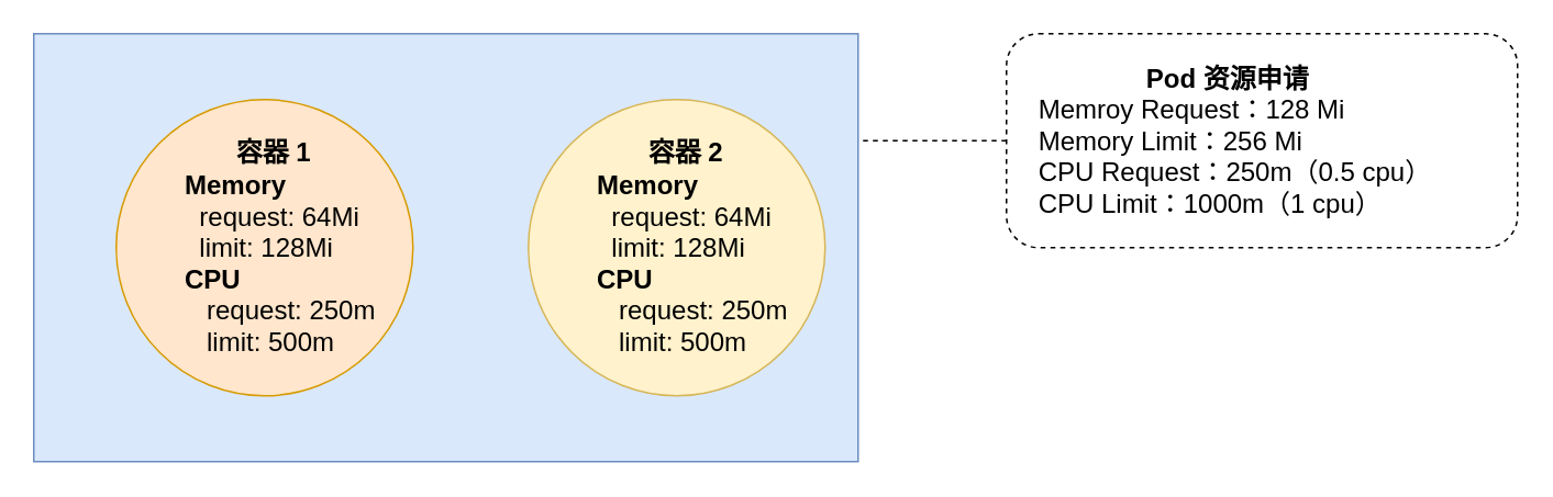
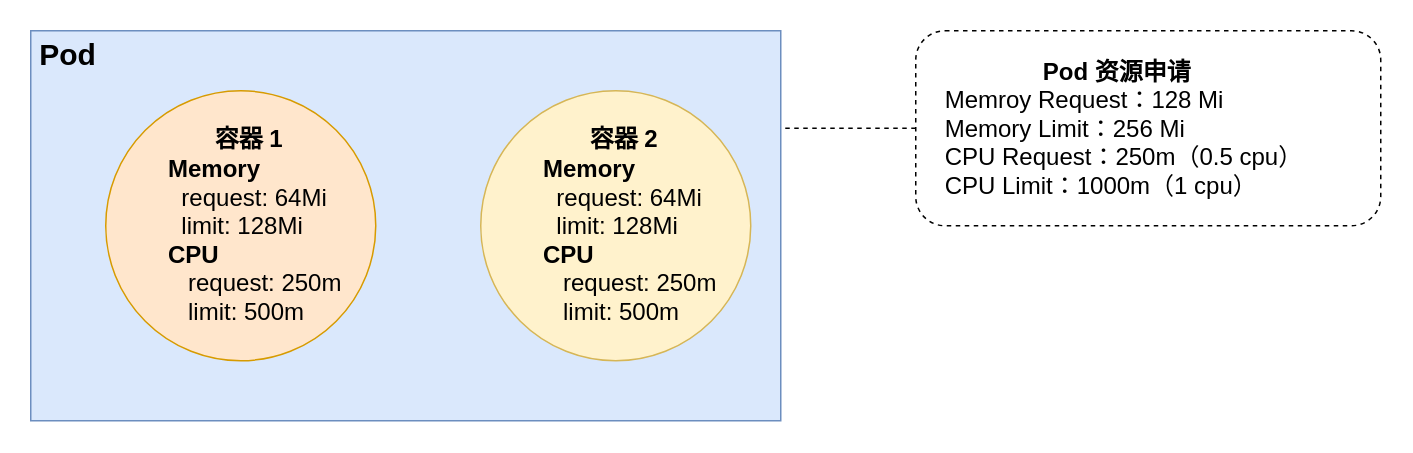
  <mxCell id="0" />
  <mxCell id="1" parent="0" />
  <mxCell id="2" value="" style="rounded=0;whiteSpace=wrap;html=1;fillColor=#dae8fc;strokeColor=#6c8ebf;fontSize=16;" vertex="1" parent="1"><mxGeometry x="20" y="20" width="500" height="260" as="geometry" /></mxCell>
  <mxCell id="3" value="&lt;b style=&quot;font-size: 16px;&quot;&gt;&amp;nbsp; &amp;nbsp; &amp;nbsp; &amp;nbsp; &amp;nbsp; &amp;nbsp; &amp;nbsp; &amp;nbsp; 容器 1&lt;br style=&quot;font-size: 16px;&quot;&gt;&amp;nbsp; &amp;nbsp; &amp;nbsp; &amp;nbsp; &amp;nbsp;Memory&lt;br style=&quot;font-size: 16px;&quot;&gt;&lt;/b&gt;&amp;nbsp; &amp;nbsp; &amp;nbsp; &amp;nbsp; &amp;nbsp; &amp;nbsp;request: 64Mi&lt;br style=&quot;font-size: 16px;&quot;&gt;&amp;nbsp; &amp;nbsp; &amp;nbsp; &amp;nbsp; &amp;nbsp; &amp;nbsp;limit: 128Mi&lt;br style=&quot;font-size: 16px;&quot;&gt;&amp;nbsp; &amp;nbsp; &amp;nbsp; &amp;nbsp; &amp;nbsp;&lt;b style=&quot;font-size: 16px;&quot;&gt;CPU&lt;/b&gt;&lt;br style=&quot;font-size: 16px;&quot;&gt;&amp;nbsp; &amp;nbsp; &amp;nbsp; &amp;nbsp; &amp;nbsp; &amp;nbsp; request: 250m&lt;br style=&quot;font-size: 16px;&quot;&gt;&amp;nbsp; &amp;nbsp; &amp;nbsp; &amp;nbsp; &amp;nbsp; &amp;nbsp; limit: 500m" style="ellipse;whiteSpace=wrap;html=1;aspect=fixed;align=left;fillColor=#ffe6cc;strokeColor=#d79b00;fontSize=16;" vertex="1" parent="1"><mxGeometry x="70" y="60" width="180" height="180" as="geometry" /></mxCell>
  <mxCell id="4" value="&lt;b style=&quot;font-size: 16px;&quot;&gt;&amp;nbsp; &amp;nbsp; &amp;nbsp; &amp;nbsp; &amp;nbsp; &amp;nbsp; &amp;nbsp; &amp;nbsp; 容器 2&lt;br style=&quot;font-size: 16px;&quot;&gt;&amp;nbsp; &amp;nbsp; &amp;nbsp; &amp;nbsp; &amp;nbsp;Memory&lt;br style=&quot;font-size: 16px;&quot;&gt;&lt;/b&gt;&amp;nbsp; &amp;nbsp; &amp;nbsp; &amp;nbsp; &amp;nbsp; &amp;nbsp;request: 64Mi&lt;br style=&quot;font-size: 16px;&quot;&gt;&amp;nbsp; &amp;nbsp; &amp;nbsp; &amp;nbsp; &amp;nbsp; &amp;nbsp;limit: 128Mi&lt;br style=&quot;font-size: 16px;&quot;&gt;&amp;nbsp; &amp;nbsp; &amp;nbsp; &amp;nbsp; &amp;nbsp;&lt;b style=&quot;font-size: 16px;&quot;&gt;CPU&lt;/b&gt;&lt;br style=&quot;font-size: 16px;&quot;&gt;&amp;nbsp; &amp;nbsp; &amp;nbsp; &amp;nbsp; &amp;nbsp; &amp;nbsp; request: 250m&lt;br style=&quot;font-size: 16px;&quot;&gt;&amp;nbsp; &amp;nbsp; &amp;nbsp; &amp;nbsp; &amp;nbsp; &amp;nbsp; limit: 500m" style="ellipse;whiteSpace=wrap;html=1;aspect=fixed;align=left;fillColor=#fff2cc;strokeColor=#d6b656;fontSize=16;" vertex="1" parent="1"><mxGeometry x="320" y="60" width="180" height="180" as="geometry" /></mxCell>
+ <mxCell id="5" value="&lt;b style=&quot;font-size: 20px;&quot;&gt;&lt;font style=&quot;font-size: 20px;&quot;&gt;Pod&lt;/font&gt;&lt;/b&gt;" style="text;html=1;strokeColor=none;fillColor=none;align=center;verticalAlign=middle;whiteSpace=wrap;rounded=0;fontSize=20;" vertex="1" parent="1"><mxGeometry x="20" y="20" width="50" height="30" as="geometry" /></mxCell>
  <mxCell id="6" style="edgeStyle=orthogonalEdgeStyle;rounded=0;orthogonalLoop=1;jettySize=auto;html=1;exitX=0;exitY=0.5;exitDx=0;exitDy=0;entryX=1;entryY=0.25;entryDx=0;entryDy=0;fontSize=16;endArrow=none;endFill=0;dashed=1;" edge="1" parent="1" source="7" target="2"><mxGeometry relative="1" as="geometry" /></mxCell>
  <mxCell id="7" value="&lt;div style=&quot;text-align: center; font-size: 16px;&quot;&gt;&lt;b style=&quot;background-color: initial; font-size: 16px;&quot;&gt;&amp;nbsp; Pod 资源申请&lt;/b&gt;&lt;/div&gt;&amp;nbsp; &amp;nbsp; Memroy Request：128 Mi&lt;br style=&quot;font-size: 16px;&quot;&gt;&amp;nbsp; &amp;nbsp; Memory Limit：256 Mi&lt;br style=&quot;font-size: 16px;&quot;&gt;&amp;nbsp; &amp;nbsp; CPU Request：250m（0.5 cpu）&lt;br style=&quot;font-size: 16px;&quot;&gt;&amp;nbsp; &amp;nbsp; CPU Limit：1000m（1 cpu）" style="rounded=1;whiteSpace=wrap;html=1;fontSize=16;align=left;dashed=1;" vertex="1" parent="1"><mxGeometry x="610" y="20" width="310" height="130" as="geometry" /></mxCell>
